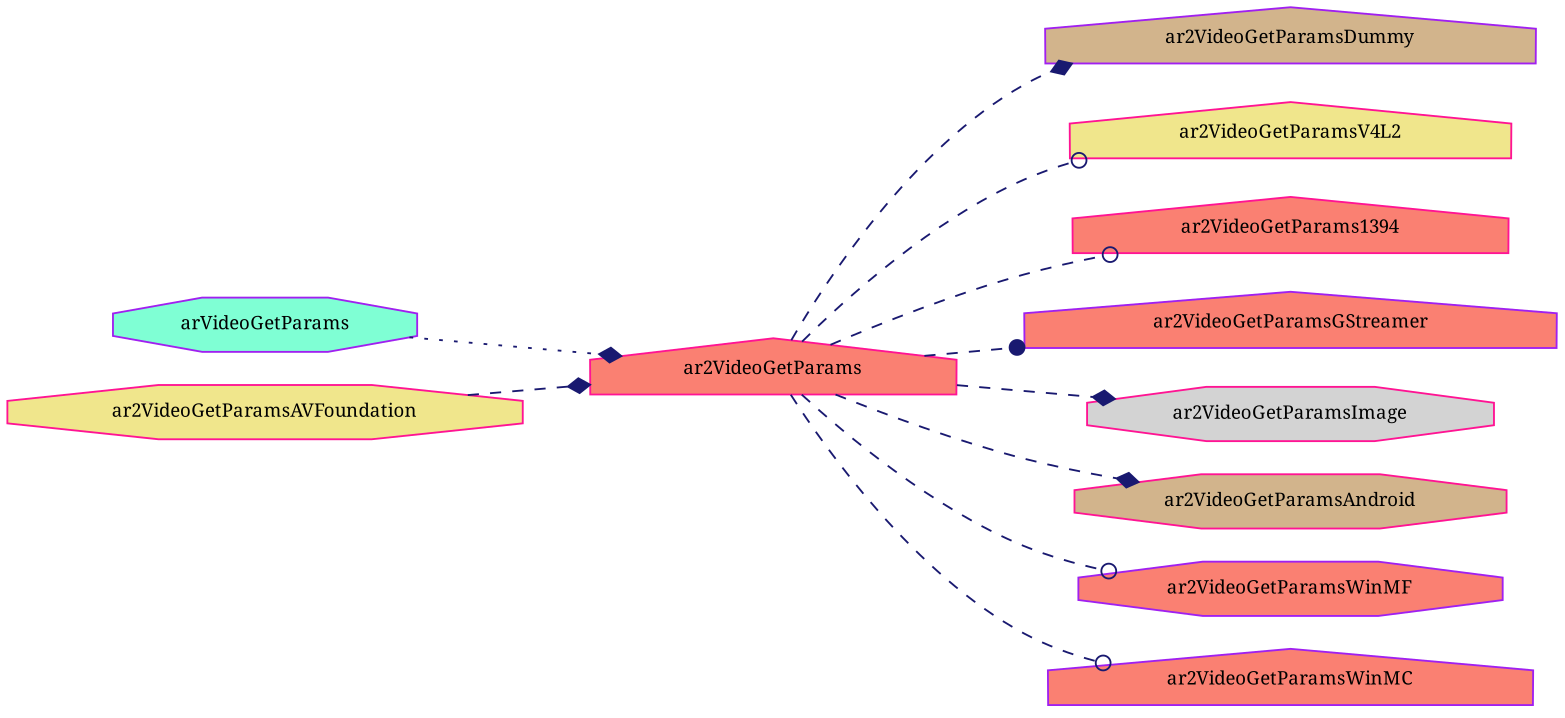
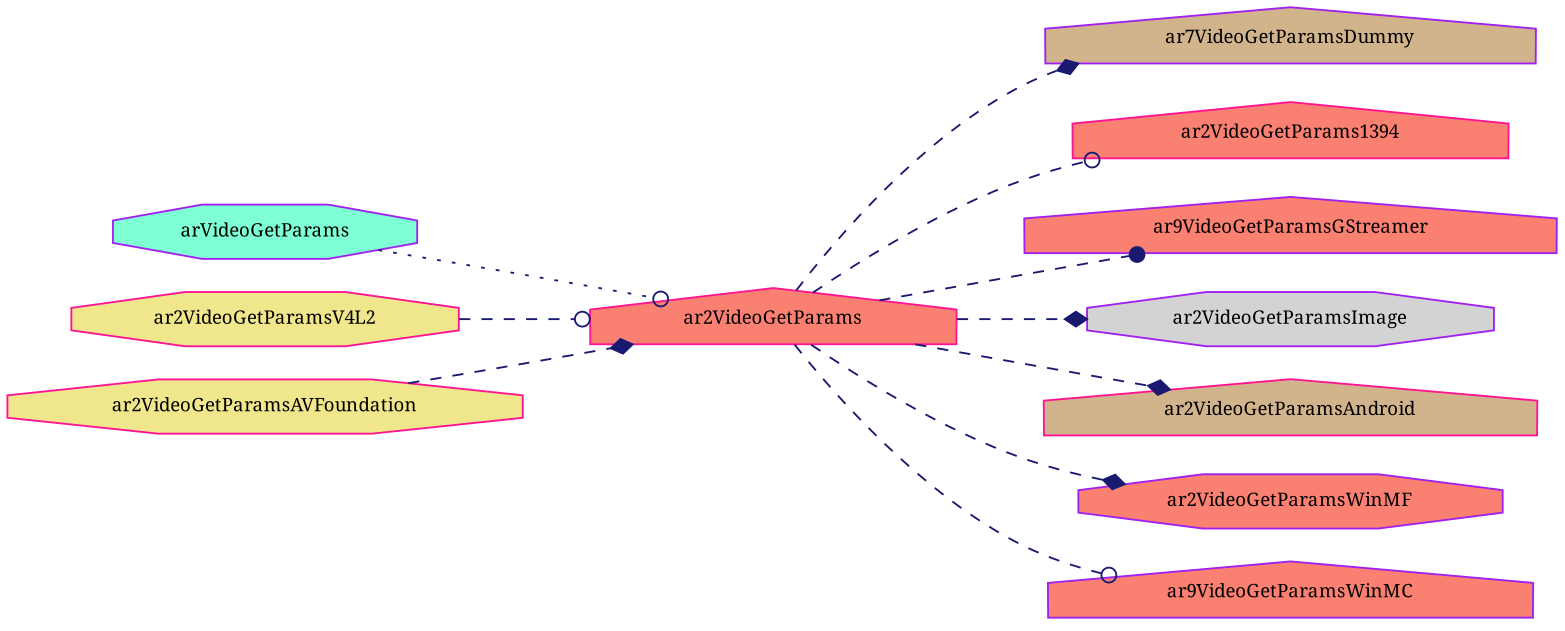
  digraph {
    fontname="Noto Serif"
    rankdir=LR
    node [color=purple fillcolor=salmon fontname="Noto Serif" fontsize=10 shape=house style=filled]
    edge [arrowhead=odot color=midnightblue fontname="Noto Serif" fontsize=10 labelfontname=Helvetica labelfontsize=10 style=dashed]
    n1 [fillcolor=aquamarine fontcolor=black height=0.2 label=arVideoGetParams shape=octagon width=0.4]
    n2 [color=deeppink height=0.2 label=ar2VideoGetParams width=0.4]
-   n3 [fillcolor=tan height=0.2 label=ar2VideoGetParamsDummy width=0.4]
-   n4 [color=deeppink fillcolor=khaki height=0.2 label=ar2VideoGetParamsV4L2 width=0.4]
+   n3 [fillcolor=tan height=0.2 label=ar7VideoGetParamsDummy width=0.4]
+   n4 [color=deeppink fillcolor=khaki height=0.2 label=ar2VideoGetParamsV4L2 shape=octagon width=0.4]
    n5 [color=deeppink height=0.2 label=ar2VideoGetParams1394 width=0.4]
-   n6 [height=0.2 label=ar2VideoGetParamsGStreamer width=0.4]
-   n7 [color=deeppink fillcolor=lightgrey height=0.2 label=ar2VideoGetParamsImage shape=octagon width=0.4]
-   n8 [color=deeppink fillcolor=tan height=0.2 label=ar2VideoGetParamsAndroid shape=octagon width=0.4]
+   n6 [height=0.2 label=ar9VideoGetParamsGStreamer width=0.4]
+   n7 [fillcolor=lightgrey height=0.2 label=ar2VideoGetParamsImage shape=octagon width=0.4]
+   n8 [color=deeppink fillcolor=tan height=0.2 label=ar2VideoGetParamsAndroid width=0.4]
    n9 [height=0.2 label=ar2VideoGetParamsWinMF shape=octagon width=0.4]
-   n10 [height=0.2 label=ar2VideoGetParamsWinMC width=0.4]
+   n10 [height=0.2 label=ar9VideoGetParamsWinMC width=0.4]
    n11 [color=deeppink fillcolor=khaki height=0.2 label=ar2VideoGetParamsAVFoundation shape=octagon width=0.4]
-   n1 -> n2 [arrowhead=diamond style=dotted]
+   n1 -> n2 [style=dotted]
    n2 -> n3 [arrowhead=diamond]
-   n2 -> n4
+   n4 -> n2
    n2 -> n5
    n2 -> n6 [arrowhead=dot]
    n2 -> n7 [arrowhead=diamond]
    n2 -> n8 [arrowhead=diamond]
-   n2 -> n9
+   n2 -> n9 [arrowhead=diamond]
    n2 -> n10
    n11 -> n2 [arrowhead=diamond]
  }
